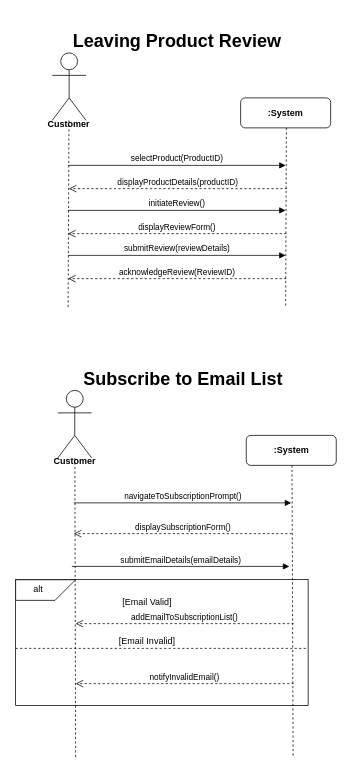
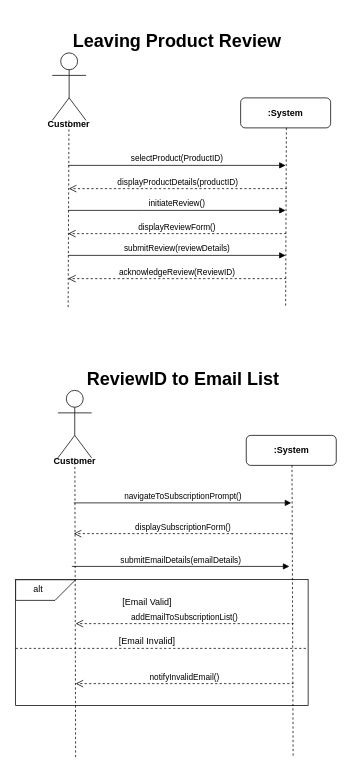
  <mxCell id="0" />
  <mxCell id="1" parent="0" />
  <mxCell id="2" value="" style="rounded=0;whiteSpace=wrap;html=1;" parent="1" vertex="1"><mxGeometry x="20" y="772" width="390" height="168" as="geometry" /></mxCell>
  <mxCell id="3" value="selectProduct(ProductID)" style="html=1;verticalAlign=bottom;endArrow=block;edgeStyle=elbowEdgeStyle;elbow=vertical;curved=0;rounded=0;" parent="1" edge="1"><mxGeometry relative="1" as="geometry"><mxPoint x="90" y="220" as="sourcePoint" /><Array as="points"><mxPoint x="190" y="220" /></Array><mxPoint x="380" y="220" as="targetPoint" /></mxGeometry></mxCell>
  <mxCell id="4" value="displayProductDetails(productID)" style="html=1;verticalAlign=bottom;endArrow=open;dashed=1;endSize=8;edgeStyle=elbowEdgeStyle;elbow=vertical;curved=0;rounded=0;" parent="1" edge="1"><mxGeometry relative="1" as="geometry"><mxPoint x="91" y="251" as="targetPoint" /><Array as="points"><mxPoint x="206" y="251" /></Array><mxPoint x="381" y="250" as="sourcePoint" /><mxPoint as="offset" /></mxGeometry></mxCell>
  <mxCell id="5" value="" style="shape=umlActor;verticalLabelPosition=bottom;verticalAlign=top;html=1;outlineConnect=0;" parent="1" vertex="1"><mxGeometry x="68.85" y="70" width="45" height="90" as="geometry" /></mxCell>
  <mxCell id="6" value="" style="endArrow=none;dashed=1;html=1;rounded=0;" parent="1" source="5" edge="1"><mxGeometry width="50" height="50" relative="1" as="geometry"><mxPoint x="90" y="200" as="sourcePoint" /><mxPoint x="90" y="410" as="targetPoint" /></mxGeometry></mxCell>
  <mxCell id="7" value=":System" style="rounded=1;whiteSpace=wrap;html=1;fontStyle=1" parent="1" vertex="1"><mxGeometry x="320" width="120" height="40" as="geometry" y="130" /></mxCell>
  <mxCell id="8" value="" style="endArrow=none;dashed=1;html=1;rounded=0;" parent="1" edge="1"><mxGeometry width="50" height="50" relative="1" as="geometry"><mxPoint x="381" y="170" as="sourcePoint" /><mxPoint x="380" y="410" as="targetPoint" /></mxGeometry></mxCell>
  <mxCell id="9" value="" style="shape=card;whiteSpace=wrap;html=1;rotation=-180;" parent="1" vertex="1"><mxGeometry x="20.01" y="772.5" width="80" height="27.5" as="geometry" /></mxCell>
  <mxCell id="10" value="alt" style="text;html=1;align=center;verticalAlign=middle;resizable=0;points=[];autosize=1;strokeColor=none;fillColor=none;" parent="1" vertex="1"><mxGeometry x="30" y="770" width="40" height="30" as="geometry" /></mxCell>
  <mxCell id="11" value="[Email Valid]" style="text;html=1;align=center;verticalAlign=middle;resizable=0;points=[];autosize=1;strokeColor=none;fillColor=none;" parent="1" vertex="1"><mxGeometry x="149.72" y="787.5" width="90" height="30" as="geometry" /></mxCell>
  <mxCell id="12" value="&lt;h1&gt;Leaving Product Review&lt;br&gt;&lt;/h1&gt;" style="text;html=1;align=center;verticalAlign=middle;resizable=0;points=[];autosize=1;strokeColor=none;fillColor=none;" parent="1" vertex="1"><mxGeometry x="85.02" y="20" width="300" height="70" as="geometry" /></mxCell>
  <mxCell id="13" value="initiateReview()" style="html=1;verticalAlign=bottom;endArrow=block;edgeStyle=elbowEdgeStyle;elbow=vertical;curved=0;rounded=0;" edge="1" parent="1"><mxGeometry relative="1" as="geometry"><mxPoint x="90.02" y="280" as="sourcePoint" /><Array as="points"><mxPoint x="190.02" y="280" /></Array><mxPoint x="380.02" y="280" as="targetPoint" /></mxGeometry></mxCell>
  <mxCell id="14" value="Customer" style="text;html=1;strokeColor=none;fillColor=none;align=center;verticalAlign=middle;whiteSpace=wrap;rounded=0;fontStyle=1" vertex="1" parent="1"><mxGeometry x="61.35" y="150" width="60" height="30" as="geometry" /></mxCell>
  <mxCell id="15" value="displayReviewForm()" style="html=1;verticalAlign=bottom;endArrow=open;dashed=1;endSize=8;edgeStyle=elbowEdgeStyle;elbow=vertical;curved=0;rounded=0;" edge="1" parent="1"><mxGeometry relative="1" as="geometry"><mxPoint x="90" y="311" as="targetPoint" /><Array as="points"><mxPoint x="205" y="311" /></Array><mxPoint x="380" y="310" as="sourcePoint" /><mxPoint as="offset" /></mxGeometry></mxCell>
  <mxCell id="16" value="submitReview(reviewDetails)" style="html=1;verticalAlign=bottom;endArrow=block;edgeStyle=elbowEdgeStyle;elbow=vertical;curved=0;rounded=0;" edge="1" parent="1"><mxGeometry relative="1" as="geometry"><mxPoint x="90.02" y="340" as="sourcePoint" /><Array as="points"><mxPoint x="190.02" y="340" /></Array><mxPoint x="380.02" y="340" as="targetPoint" /></mxGeometry></mxCell>
  <mxCell id="17" value="acknowledgeReview(ReviewID)" style="html=1;verticalAlign=bottom;endArrow=open;dashed=1;endSize=8;edgeStyle=elbowEdgeStyle;elbow=vertical;curved=0;rounded=0;" edge="1" parent="1"><mxGeometry relative="1" as="geometry"><mxPoint x="90.02" y="371" as="targetPoint" /><Array as="points"><mxPoint x="205.02" y="371" /></Array><mxPoint x="380.02" y="370" as="sourcePoint" /><mxPoint as="offset" /></mxGeometry></mxCell>
  <mxCell id="18" value="navigateToSubscriptionPrompt()" style="html=1;verticalAlign=bottom;endArrow=block;edgeStyle=elbowEdgeStyle;elbow=vertical;curved=0;rounded=0;" edge="1" parent="1"><mxGeometry relative="1" as="geometry"><mxPoint x="97.5" y="670" as="sourcePoint" /><Array as="points"><mxPoint x="197.5" y="670" /></Array><mxPoint x="387.5" y="670" as="targetPoint" /></mxGeometry></mxCell>
  <mxCell id="19" value="" style="shape=umlActor;verticalLabelPosition=bottom;verticalAlign=top;html=1;outlineConnect=0;" vertex="1" parent="1"><mxGeometry x="76.35" y="520" width="45" height="90" as="geometry" /></mxCell>
  <mxCell id="20" value="" style="endArrow=none;dashed=1;html=1;rounded=0;" edge="1" parent="1" source="19"><mxGeometry width="50" height="50" relative="1" as="geometry"><mxPoint x="97.5" y="650" as="sourcePoint" /><mxPoint x="100" y="1010" as="targetPoint" /></mxGeometry></mxCell>
  <mxCell id="21" value=":System" style="rounded=1;whiteSpace=wrap;html=1;fontStyle=1" vertex="1" parent="1"><mxGeometry x="327.5" y="580" width="120" height="40" as="geometry" /></mxCell>
  <mxCell id="22" value="" style="endArrow=none;dashed=1;html=1;rounded=0;" edge="1" parent="1"><mxGeometry width="50" height="50" relative="1" as="geometry"><mxPoint x="388.5" y="620" as="sourcePoint" /><mxPoint x="390" y="1010" as="targetPoint" /></mxGeometry></mxCell>
- <mxCell id="23" value="&lt;h1&gt;Subscribe to Email List&lt;br&gt;&lt;/h1&gt;" style="text;html=1;align=center;verticalAlign=middle;resizable=0;points=[];autosize=1;strokeColor=none;fillColor=none;" vertex="1" parent="1"><mxGeometry x="97.52" y="470" width="290" height="70" as="geometry" /></mxCell>
+ <mxCell id="23" value="&lt;h1&gt;ReviewID to Email List&lt;br&gt;&lt;/h1&gt;" style="text;html=1;align=center;verticalAlign=middle;resizable=0;points=[];autosize=1;strokeColor=none;fillColor=none;" vertex="1" parent="1"><mxGeometry x="97.52" y="470" width="290" height="70" as="geometry" /></mxCell>
  <mxCell id="24" value="Customer" style="text;html=1;strokeColor=none;fillColor=none;align=center;verticalAlign=middle;whiteSpace=wrap;rounded=0;fontStyle=1" vertex="1" parent="1"><mxGeometry x="68.85" y="600" width="60" height="30" as="geometry" /></mxCell>
  <mxCell id="25" value="" style="endArrow=none;dashed=1;html=1;rounded=0;exitX=0;exitY=0.5;exitDx=0;exitDy=0;" edge="1" parent="1"><mxGeometry width="50" height="50" relative="1" as="geometry"><mxPoint x="20" y="864" as="sourcePoint" /><mxPoint x="410" y="864" as="targetPoint" /></mxGeometry></mxCell>
  <mxCell id="26" value="[Email Invalid]" style="text;html=1;align=center;verticalAlign=middle;resizable=0;points=[];autosize=1;strokeColor=none;fillColor=none;" vertex="1" parent="1"><mxGeometry x="144.72" y="840" width="100" height="30" as="geometry" /></mxCell>
  <mxCell id="27" value="displaySubscriptionForm()" style="html=1;verticalAlign=bottom;endArrow=open;dashed=1;endSize=8;edgeStyle=elbowEdgeStyle;elbow=vertical;curved=0;rounded=0;" edge="1" parent="1"><mxGeometry relative="1" as="geometry"><mxPoint x="97.52" y="711" as="targetPoint" /><Array as="points"><mxPoint x="212.52" y="711" /></Array><mxPoint x="387.52" y="710" as="sourcePoint" /><mxPoint as="offset" /></mxGeometry></mxCell>
  <mxCell id="28" value="submitEmailDetails(emailDetails)" style="html=1;verticalAlign=bottom;endArrow=block;edgeStyle=elbowEdgeStyle;elbow=vertical;curved=0;rounded=0;" edge="1" parent="1"><mxGeometry relative="1" as="geometry"><mxPoint x="95.02" y="754.71" as="sourcePoint" /><Array as="points"><mxPoint x="195.02" y="754.71" /></Array><mxPoint x="385.02" y="754.71" as="targetPoint" /></mxGeometry></mxCell>
  <mxCell id="29" value="notifyInvalidEmail()" style="html=1;verticalAlign=bottom;endArrow=open;dashed=1;endSize=8;edgeStyle=elbowEdgeStyle;elbow=vertical;curved=0;rounded=0;" edge="1" parent="1"><mxGeometry relative="1" as="geometry"><mxPoint x="100.01" y="911" as="targetPoint" /><Array as="points"><mxPoint x="215.01" y="911" /></Array><mxPoint x="390.01" y="910" as="sourcePoint" /><mxPoint as="offset" /></mxGeometry></mxCell>
  <mxCell id="30" value="addEmailToSubscriptionList()" style="html=1;verticalAlign=bottom;endArrow=open;dashed=1;endSize=8;edgeStyle=elbowEdgeStyle;elbow=vertical;curved=0;rounded=0;" edge="1" parent="1"><mxGeometry relative="1" as="geometry"><mxPoint x="100.01" y="831" as="targetPoint" /><Array as="points"><mxPoint x="215.01" y="831" /></Array><mxPoint x="390.01" y="830" as="sourcePoint" /><mxPoint as="offset" /></mxGeometry></mxCell>
